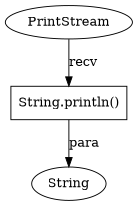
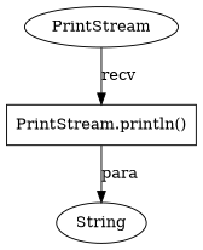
  digraph {
    node [shape=ellipse]
-   n1 [label="String.println()" shape=box]
+   n1 [label="PrintStream.println()" shape=box]
    n2 [label=String]
    n3 [label=PrintStream]
    n1 -> n2 [label=para]
    n3 -> n1 [label=recv]
  }
